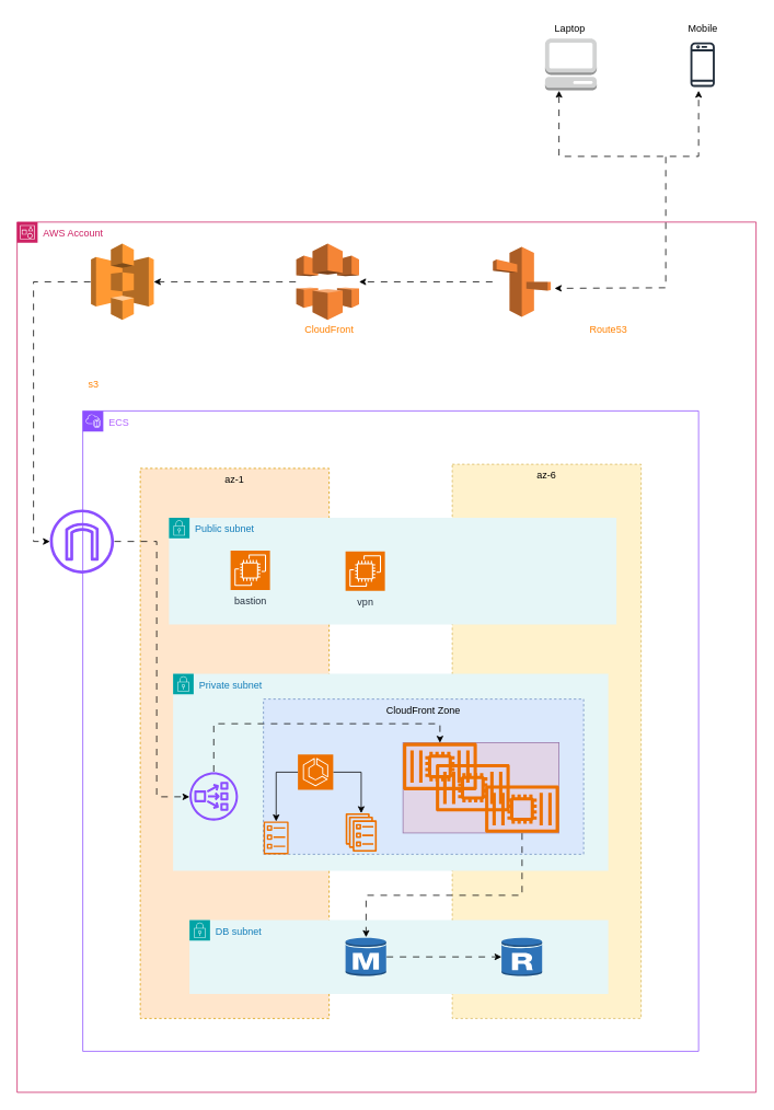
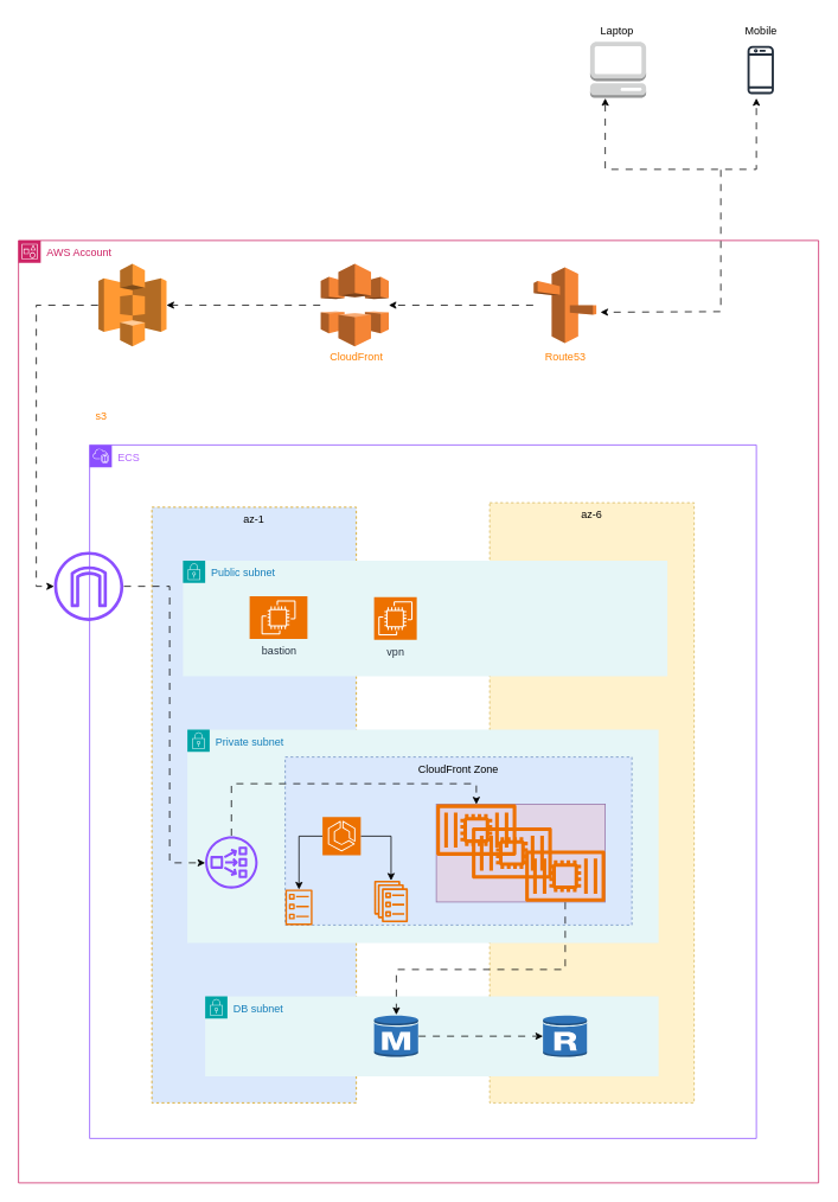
  <mxCell id="0" />
  <mxCell id="1" parent="0" />
  <mxCell id="2" value="AWS Account" style="points=[[0,0],[0.25,0],[0.5,0],[0.75,0],[1,0],[1,0.25],[1,0.5],[1,0.75],[1,1],[0.75,1],[0.5,1],[0.25,1],[0,1],[0,0.75],[0,0.5],[0,0.25]];outlineConnect=0;gradientColor=none;html=1;whiteSpace=wrap;fontSize=12;fontStyle=0;container=1;pointerEvents=0;collapsible=0;recursiveResize=0;shape=mxgraph.aws4.group;grIcon=mxgraph.aws4.group_account;strokeColor=#CD2264;fillColor=none;verticalAlign=top;align=left;spacingLeft=30;fontColor=#CD2264;dashed=0;" vertex="1" parent="1"><mxGeometry x="20" y="270" width="900" height="1060" as="geometry" /></mxCell>
  <mxCell id="3" value="" style="outlineConnect=0;dashed=0;verticalLabelPosition=bottom;verticalAlign=top;align=center;html=1;shape=mxgraph.aws3.s3;fillColor=#FF9933;gradientColor=none;" vertex="1" parent="2"><mxGeometry x="90" y="26.25" width="76.5" height="93" as="geometry" /></mxCell>
  <mxCell id="4" value="" style="outlineConnect=0;dashed=0;verticalLabelPosition=bottom;verticalAlign=top;align=center;html=1;shape=mxgraph.aws3.cloudfront;fillColor=#F58536;gradientColor=none;" vertex="1" parent="2"><mxGeometry x="340" y="26.25" width="76.5" height="93" as="geometry" /></mxCell>
  <mxCell id="5" style="edgeStyle=orthogonalEdgeStyle;rounded=0;orthogonalLoop=1;jettySize=auto;html=1;flowAnimation=1;" edge="1" parent="2" source="6" target="4"><mxGeometry relative="1" as="geometry" /></mxCell>
  <mxCell id="6" value="" style="outlineConnect=0;dashed=0;verticalLabelPosition=bottom;verticalAlign=top;align=center;html=1;shape=mxgraph.aws3.route_53;fillColor=#F58536;gradientColor=none;" vertex="1" parent="2"><mxGeometry x="579.5" y="30" width="70.5" height="85.5" as="geometry" /></mxCell>
- <mxCell id="7" value="&lt;font color=&quot;#ff8000&quot;&gt;Route53&lt;/font&gt;" style="text;html=1;align=center;verticalAlign=middle;resizable=0;points=[];autosize=1;strokeColor=none;fillColor=none;" vertex="1" parent="2"><mxGeometry x="685" y="115.5" width="70" height="30" as="geometry" /></mxCell>
+ <mxCell id="7" value="&lt;font color=&quot;#ff8000&quot;&gt;Route53&lt;/font&gt;" style="text;html=1;align=center;verticalAlign=middle;resizable=0;points=[];autosize=1;strokeColor=none;fillColor=none;" vertex="1" parent="2"><mxGeometry x="580" y="115.5" width="70" height="30" as="geometry" /></mxCell>
  <mxCell id="8" value="&lt;font color=&quot;#ff8000&quot;&gt;CloudFront&lt;/font&gt;" style="text;html=1;align=center;verticalAlign=middle;resizable=0;points=[];autosize=1;strokeColor=none;fillColor=none;" vertex="1" parent="2"><mxGeometry x="340" y="115.5" width="80" height="30" as="geometry" /></mxCell>
  <mxCell id="9" value="&lt;font color=&quot;#ff8000&quot;&gt;s3&lt;/font&gt;" style="text;html=1;align=center;verticalAlign=middle;resizable=0;points=[];autosize=1;strokeColor=none;fillColor=none;" vertex="1" parent="2"><mxGeometry x="73.25" y="183" width="40" height="30" as="geometry" /></mxCell>
  <mxCell id="10" style="edgeStyle=orthogonalEdgeStyle;rounded=0;orthogonalLoop=1;jettySize=auto;html=1;entryX=1;entryY=0.5;entryDx=0;entryDy=0;entryPerimeter=0;flowAnimation=1;" edge="1" parent="2" source="4" target="3"><mxGeometry relative="1" as="geometry" /></mxCell>
  <mxCell id="11" value="&lt;font color=&quot;#b266ff&quot;&gt;ECS&lt;/font&gt;" style="points=[[0,0],[0.25,0],[0.5,0],[0.75,0],[1,0],[1,0.25],[1,0.5],[1,0.75],[1,1],[0.75,1],[0.5,1],[0.25,1],[0,1],[0,0.75],[0,0.5],[0,0.25]];outlineConnect=0;gradientColor=none;html=1;whiteSpace=wrap;fontSize=12;fontStyle=0;container=1;pointerEvents=0;collapsible=0;recursiveResize=0;shape=mxgraph.aws4.group;grIcon=mxgraph.aws4.group_vpc2;strokeColor=#8C4FFF;fillColor=none;verticalAlign=top;align=left;spacingLeft=30;fontColor=#AAB7B8;dashed=0;" vertex="1" parent="1"><mxGeometry x="100" y="500" width="750" height="780" as="geometry" /></mxCell>
- <mxCell id="12" value="az-1" style="fillColor=#ffe6cc;strokeColor=#d79b00;dashed=1;verticalAlign=top;fontStyle=0;whiteSpace=wrap;html=1;" vertex="1" parent="11"><mxGeometry x="70" y="70" width="230" height="670" as="geometry" /></mxCell>
+ <mxCell id="12" value="az-1" style="fillColor=#dae8fc;strokeColor=#d79b00;dashed=1;verticalAlign=top;fontStyle=0;whiteSpace=wrap;html=1;" vertex="1" parent="11"><mxGeometry x="70" y="70" width="230" height="670" as="geometry" /></mxCell>
  <mxCell id="13" value="az-6" style="fillColor=#fff2cc;strokeColor=#d6b656;dashed=1;verticalAlign=top;fontStyle=0;whiteSpace=wrap;html=1;" vertex="1" parent="11"><mxGeometry x="450" y="65" width="230" height="675" as="geometry" /></mxCell>
  <mxCell id="14" value="DB subnet" style="points=[[0,0],[0.25,0],[0.5,0],[0.75,0],[1,0],[1,0.25],[1,0.5],[1,0.75],[1,1],[0.75,1],[0.5,1],[0.25,1],[0,1],[0,0.75],[0,0.5],[0,0.25]];outlineConnect=0;gradientColor=none;html=1;whiteSpace=wrap;fontSize=12;fontStyle=0;container=1;pointerEvents=0;collapsible=0;recursiveResize=0;shape=mxgraph.aws4.group;grIcon=mxgraph.aws4.group_security_group;grStroke=0;strokeColor=#00A4A6;fillColor=#E6F6F7;verticalAlign=top;align=left;spacingLeft=30;fontColor=#147EBA;dashed=0;" vertex="1" parent="11"><mxGeometry x="130" y="620" width="510" height="90" as="geometry" /></mxCell>
  <mxCell id="15" value="" style="outlineConnect=0;dashed=0;verticalLabelPosition=bottom;verticalAlign=top;align=center;html=1;shape=mxgraph.aws3.rds_db_instance;fillColor=#2E73B8;gradientColor=none;" vertex="1" parent="14"><mxGeometry x="190" y="21" width="49.5" height="48" as="geometry" /></mxCell>
  <mxCell id="16" value="Private subnet" style="points=[[0,0],[0.25,0],[0.5,0],[0.75,0],[1,0],[1,0.25],[1,0.5],[1,0.75],[1,1],[0.75,1],[0.5,1],[0.25,1],[0,1],[0,0.75],[0,0.5],[0,0.25]];outlineConnect=0;gradientColor=none;html=1;whiteSpace=wrap;fontSize=12;fontStyle=0;container=1;pointerEvents=0;collapsible=0;recursiveResize=0;shape=mxgraph.aws4.group;grIcon=mxgraph.aws4.group_security_group;grStroke=0;strokeColor=#00A4A6;fillColor=#E6F6F7;verticalAlign=top;align=left;spacingLeft=30;fontColor=#147EBA;dashed=0;" vertex="1" parent="11"><mxGeometry x="110" y="320" width="530" height="240" as="geometry" /></mxCell>
  <mxCell id="17" value="CloudFront Zone" style="fillColor=#dae8fc;strokeColor=#6c8ebf;dashed=1;verticalAlign=top;fontStyle=0;whiteSpace=wrap;html=1;" vertex="1" parent="16"><mxGeometry x="110" y="31" width="390" height="189" as="geometry" /></mxCell>
  <mxCell id="18" style="edgeStyle=orthogonalEdgeStyle;rounded=0;orthogonalLoop=1;jettySize=auto;html=1;" edge="1" parent="16" source="20" target="21"><mxGeometry relative="1" as="geometry" /></mxCell>
  <mxCell id="19" style="edgeStyle=orthogonalEdgeStyle;rounded=0;orthogonalLoop=1;jettySize=auto;html=1;" edge="1" parent="16" source="20" target="22"><mxGeometry relative="1" as="geometry" /></mxCell>
  <mxCell id="20" value="" style="sketch=0;points=[[0,0,0],[0.25,0,0],[0.5,0,0],[0.75,0,0],[1,0,0],[0,1,0],[0.25,1,0],[0.5,1,0],[0.75,1,0],[1,1,0],[0,0.25,0],[0,0.5,0],[0,0.75,0],[1,0.25,0],[1,0.5,0],[1,0.75,0]];outlineConnect=0;fontColor=#232F3E;fillColor=#ED7100;strokeColor=#ffffff;dashed=0;verticalLabelPosition=bottom;verticalAlign=top;align=center;html=1;fontSize=12;fontStyle=0;aspect=fixed;shape=mxgraph.aws4.resourceIcon;resIcon=mxgraph.aws4.ecs;" vertex="1" parent="16"><mxGeometry x="152" y="98.5" width="43" height="43" as="geometry" /></mxCell>
  <mxCell id="21" value="" style="sketch=0;outlineConnect=0;fontColor=#232F3E;gradientColor=none;fillColor=#ED7100;strokeColor=none;dashed=0;verticalLabelPosition=bottom;verticalAlign=top;align=center;html=1;fontSize=12;fontStyle=0;aspect=fixed;pointerEvents=1;shape=mxgraph.aws4.ecs_task;" vertex="1" parent="16"><mxGeometry x="110" y="180" width="30.84" height="40" as="geometry" /></mxCell>
  <mxCell id="22" value="" style="sketch=0;outlineConnect=0;fontColor=#232F3E;gradientColor=none;fillColor=#ED7100;strokeColor=none;dashed=0;verticalLabelPosition=bottom;verticalAlign=top;align=center;html=1;fontSize=12;fontStyle=0;aspect=fixed;pointerEvents=1;shape=mxgraph.aws4.ecs_service;" vertex="1" parent="16"><mxGeometry x="210" y="170" width="38.13" height="46.92" as="geometry" /></mxCell>
  <mxCell id="23" value="" style="rounded=0;whiteSpace=wrap;html=1;fillColor=#e1d5e7;strokeColor=#9673a6;" vertex="1" parent="16"><mxGeometry x="280" y="84.07" width="190" height="110" as="geometry" /></mxCell>
  <mxCell id="24" value="&lt;span style=&quot;color: rgba(0, 0, 0, 0); font-family: monospace; font-size: 0px; text-align: start;&quot;&gt;%3CmxGraphModel%3E%3Croot%3E%3CmxCell%20id%3D%220%22%2F%3E%3CmxCell%20id%3D%221%22%20parent%3D%220%22%2F%3E%3CmxCell%20id%3D%222%22%20value%3D%22%22%20style%3D%22sketch%3D0%3Bpoints%3D%5B%5B0%2C0%2C0%5D%2C%5B0.25%2C0%2C0%5D%2C%5B0.5%2C0%2C0%5D%2C%5B0.75%2C0%2C0%5D%2C%5B1%2C0%2C0%5D%2C%5B0%2C1%2C0%5D%2C%5B0.25%2C1%2C0%5D%2C%5B0.5%2C1%2C0%5D%2C%5B0.75%2C1%2C0%5D%2C%5B1%2C1%2C0%5D%2C%5B0%2C0.25%2C0%5D%2C%5B0%2C0.5%2C0%5D%2C%5B0%2C0.75%2C0%5D%2C%5B1%2C0.25%2C0%5D%2C%5B1%2C0.5%2C0%5D%2C%5B1%2C0.75%2C0%5D%5D%3BoutlineConnect%3D0%3BfontColor%3D%23232F3E%3BfillColor%3D%23ED7100%3BstrokeColor%3D%23ffffff%3Bdashed%3D0%3BverticalLabelPosition%3Dbottom%3BverticalAlign%3Dtop%3Balign%3Dcenter%3Bhtml%3D1%3BfontSize%3D12%3BfontStyle%3D0%3Baspect%3Dfixed%3Bshape%3Dmxgraph.aws4.resourceIcon%3BresIcon%3Dmxgraph.aws4.ec2%3B%22%20vertex%3D%221%22%20parent%3D%221%22%3E%3CmxGeometry%20x%3D%22300%22%20y%3D%22-50%22%20width%3D%2248%22%20height%3D%2248%22%20as%3D%22geometry%22%2F%3E%3C%2FmxCell%3E%3C%2Froot%3E%3C%2FmxGraphModel%3E&lt;/span&gt;" style="sketch=0;outlineConnect=0;fontColor=#232F3E;gradientColor=none;fillColor=#ED7100;strokeColor=none;dashed=0;verticalLabelPosition=bottom;verticalAlign=top;align=center;html=1;fontSize=12;fontStyle=0;aspect=fixed;pointerEvents=1;shape=mxgraph.aws4.container_2;" vertex="1" parent="16"><mxGeometry x="320" y="110" width="90" height="58.13" as="geometry" /></mxCell>
  <mxCell id="25" value="&lt;span style=&quot;color: rgba(0, 0, 0, 0); font-family: monospace; font-size: 0px; text-align: start;&quot;&gt;%3CmxGraphModel%3E%3Croot%3E%3CmxCell%20id%3D%220%22%2F%3E%3CmxCell%20id%3D%221%22%20parent%3D%220%22%2F%3E%3CmxCell%20id%3D%222%22%20value%3D%22%22%20style%3D%22sketch%3D0%3Bpoints%3D%5B%5B0%2C0%2C0%5D%2C%5B0.25%2C0%2C0%5D%2C%5B0.5%2C0%2C0%5D%2C%5B0.75%2C0%2C0%5D%2C%5B1%2C0%2C0%5D%2C%5B0%2C1%2C0%5D%2C%5B0.25%2C1%2C0%5D%2C%5B0.5%2C1%2C0%5D%2C%5B0.75%2C1%2C0%5D%2C%5B1%2C1%2C0%5D%2C%5B0%2C0.25%2C0%5D%2C%5B0%2C0.5%2C0%5D%2C%5B0%2C0.75%2C0%5D%2C%5B1%2C0.25%2C0%5D%2C%5B1%2C0.5%2C0%5D%2C%5B1%2C0.75%2C0%5D%5D%3BoutlineConnect%3D0%3BfontColor%3D%23232F3E%3BfillColor%3D%23ED7100%3BstrokeColor%3D%23ffffff%3Bdashed%3D0%3BverticalLabelPosition%3Dbottom%3BverticalAlign%3Dtop%3Balign%3Dcenter%3Bhtml%3D1%3BfontSize%3D12%3BfontStyle%3D0%3Baspect%3Dfixed%3Bshape%3Dmxgraph.aws4.resourceIcon%3BresIcon%3Dmxgraph.aws4.ec2%3B%22%20vertex%3D%221%22%20parent%3D%221%22%3E%3CmxGeometry%20x%3D%22300%22%20y%3D%22-50%22%20width%3D%2248%22%20height%3D%2248%22%20as%3D%22geometry%22%2F%3E%3C%2FmxCell%3E%3C%2Froot%3E%3C%2FmxGraphModel%3E&lt;/span&gt;" style="sketch=0;outlineConnect=0;fontColor=#232F3E;gradientColor=none;fillColor=#ED7100;strokeColor=none;dashed=0;verticalLabelPosition=bottom;verticalAlign=top;align=center;html=1;fontSize=12;fontStyle=0;aspect=fixed;pointerEvents=1;shape=mxgraph.aws4.container_2;" vertex="1" parent="16"><mxGeometry x="380" y="135.94" width="90" height="58.13" as="geometry" /></mxCell>
  <mxCell id="26" value="&lt;span style=&quot;color: rgba(0, 0, 0, 0); font-family: monospace; font-size: 0px; text-align: start;&quot;&gt;%3CmxGraphModel%3E%3Croot%3E%3CmxCell%20id%3D%220%22%2F%3E%3CmxCell%20id%3D%221%22%20parent%3D%220%22%2F%3E%3CmxCell%20id%3D%222%22%20value%3D%22%22%20style%3D%22sketch%3D0%3Bpoints%3D%5B%5B0%2C0%2C0%5D%2C%5B0.25%2C0%2C0%5D%2C%5B0.5%2C0%2C0%5D%2C%5B0.75%2C0%2C0%5D%2C%5B1%2C0%2C0%5D%2C%5B0%2C1%2C0%5D%2C%5B0.25%2C1%2C0%5D%2C%5B0.5%2C1%2C0%5D%2C%5B0.75%2C1%2C0%5D%2C%5B1%2C1%2C0%5D%2C%5B0%2C0.25%2C0%5D%2C%5B0%2C0.5%2C0%5D%2C%5B0%2C0.75%2C0%5D%2C%5B1%2C0.25%2C0%5D%2C%5B1%2C0.5%2C0%5D%2C%5B1%2C0.75%2C0%5D%5D%3BoutlineConnect%3D0%3BfontColor%3D%23232F3E%3BfillColor%3D%23ED7100%3BstrokeColor%3D%23ffffff%3Bdashed%3D0%3BverticalLabelPosition%3Dbottom%3BverticalAlign%3Dtop%3Balign%3Dcenter%3Bhtml%3D1%3BfontSize%3D12%3BfontStyle%3D0%3Baspect%3Dfixed%3Bshape%3Dmxgraph.aws4.resourceIcon%3BresIcon%3Dmxgraph.aws4.ec2%3B%22%20vertex%3D%221%22%20parent%3D%221%22%3E%3CmxGeometry%20x%3D%22300%22%20y%3D%22-50%22%20width%3D%2248%22%20height%3D%2248%22%20as%3D%22geometry%22%2F%3E%3C%2FmxCell%3E%3C%2Froot%3E%3C%2FmxGraphModel%3E&lt;/span&gt;" style="sketch=0;outlineConnect=0;fontColor=#232F3E;gradientColor=none;fillColor=#ED7100;strokeColor=none;dashed=0;verticalLabelPosition=bottom;verticalAlign=top;align=center;html=1;fontSize=12;fontStyle=0;aspect=fixed;pointerEvents=1;shape=mxgraph.aws4.container_2;" vertex="1" parent="16"><mxGeometry x="280" y="84.07" width="90" height="58.13" as="geometry" /></mxCell>
  <mxCell id="27" value="Public subnet" style="points=[[0,0],[0.25,0],[0.5,0],[0.75,0],[1,0],[1,0.25],[1,0.5],[1,0.75],[1,1],[0.75,1],[0.5,1],[0.25,1],[0,1],[0,0.75],[0,0.5],[0,0.25]];outlineConnect=0;gradientColor=none;html=1;whiteSpace=wrap;fontSize=12;fontStyle=0;container=1;pointerEvents=0;collapsible=0;recursiveResize=0;shape=mxgraph.aws4.group;grIcon=mxgraph.aws4.group_security_group;grStroke=0;strokeColor=#00A4A6;fillColor=#E6F6F7;verticalAlign=top;align=left;spacingLeft=30;fontColor=#147EBA;dashed=0;" vertex="1" parent="11"><mxGeometry x="105" y="130" width="545" height="130" as="geometry" /></mxCell>
  <mxCell id="28" value="vpn" style="sketch=0;points=[[0,0,0],[0.25,0,0],[0.5,0,0],[0.75,0,0],[1,0,0],[0,1,0],[0.25,1,0],[0.5,1,0],[0.75,1,0],[1,1,0],[0,0.25,0],[0,0.5,0],[0,0.75,0],[1,0.25,0],[1,0.5,0],[1,0.75,0]];outlineConnect=0;fontColor=#232F3E;fillColor=#ED7100;strokeColor=#ffffff;dashed=0;verticalLabelPosition=bottom;verticalAlign=top;align=center;html=1;fontSize=12;fontStyle=0;aspect=fixed;shape=mxgraph.aws4.resourceIcon;resIcon=mxgraph.aws4.ec2;" vertex="1" parent="27"><mxGeometry x="215" y="41" width="48" height="48" as="geometry" /></mxCell>
- <mxCell id="29" value="bastion" style="sketch=0;points=[[0,0,0],[0.25,0,0],[0.5,0,0],[0.75,0,0],[1,0,0],[0,1,0],[0.25,1,0],[0.5,1,0],[0.75,1,0],[1,1,0],[0,0.25,0],[0,0.5,0],[0,0.75,0],[1,0.25,0],[1,0.5,0],[1,0.75,0]];outlineConnect=0;fontColor=#232F3E;fillColor=#ED7100;strokeColor=#ffffff;dashed=0;verticalLabelPosition=bottom;verticalAlign=top;align=center;html=1;fontSize=12;fontStyle=0;aspect=fixed;shape=mxgraph.aws4.resourceIcon;resIcon=mxgraph.aws4.ec2;" vertex="1" parent="11"><mxGeometry x="180" y="170" width="48" height="48" as="geometry" /></mxCell>
+ <mxCell id="29" value="bastion" style="sketch=0;points=[[0,0,0],[0.25,0,0],[0.5,0,0],[0.75,0,0],[1,0,0],[0,1,0],[0.25,1,0],[0.5,1,0],[0.75,1,0],[1,1,0],[0,0.25,0],[0,0.5,0],[0,0.75,0],[1,0.25,0],[1,0.5,0],[1,0.75,0]];outlineConnect=0;fontColor=#232F3E;fillColor=#ED7100;strokeColor=#ffffff;dashed=0;verticalLabelPosition=bottom;verticalAlign=top;align=center;html=1;fontSize=12;fontStyle=0;aspect=fixed;shape=mxgraph.aws4.resourceIcon;resIcon=mxgraph.aws4.ec2;" vertex="1" parent="11"><mxGeometry x="180" y="170" width="65" height="48" as="geometry" /></mxCell>
  <mxCell id="30" value="" style="outlineConnect=0;dashed=0;verticalLabelPosition=bottom;verticalAlign=top;align=center;html=1;shape=mxgraph.aws3.rds_db_instance_read_replica;fillColor=#2E73B8;gradientColor=none;" vertex="1" parent="11"><mxGeometry x="510" y="641" width="49.5" height="48" as="geometry" /></mxCell>
  <mxCell id="31" style="edgeStyle=orthogonalEdgeStyle;rounded=0;orthogonalLoop=1;jettySize=auto;html=1;flowAnimation=1;" edge="1" parent="11" source="25" target="15"><mxGeometry relative="1" as="geometry"><Array as="points"><mxPoint x="535" y="590" /><mxPoint x="345" y="590" /></Array></mxGeometry></mxCell>
  <mxCell id="32" style="edgeStyle=orthogonalEdgeStyle;rounded=0;orthogonalLoop=1;jettySize=auto;html=1;entryX=0;entryY=0.5;entryDx=0;entryDy=0;entryPerimeter=0;flowAnimation=1;" edge="1" parent="11" source="15" target="30"><mxGeometry relative="1" as="geometry" /></mxCell>
  <mxCell id="33" value="" style="sketch=0;outlineConnect=0;fontColor=#232F3E;gradientColor=none;fillColor=#8C4FFF;strokeColor=none;dashed=0;verticalLabelPosition=bottom;verticalAlign=top;align=center;html=1;fontSize=12;fontStyle=0;aspect=fixed;pointerEvents=1;shape=mxgraph.aws4.network_load_balancer;" vertex="1" parent="11"><mxGeometry x="130" y="440" width="59" height="59" as="geometry" /></mxCell>
  <mxCell id="34" style="edgeStyle=orthogonalEdgeStyle;rounded=0;orthogonalLoop=1;jettySize=auto;html=1;flowAnimation=1;" edge="1" parent="11" source="33" target="26"><mxGeometry relative="1" as="geometry"><Array as="points"><mxPoint x="435" y="381" /></Array></mxGeometry></mxCell>
  <mxCell id="35" style="edgeStyle=orthogonalEdgeStyle;rounded=0;orthogonalLoop=1;jettySize=auto;html=1;flowAnimation=1;" edge="1" parent="11" source="36" target="33"><mxGeometry relative="1" as="geometry"><Array as="points"><mxPoint x="90" y="159" /><mxPoint x="90" y="470" /></Array></mxGeometry></mxCell>
  <mxCell id="36" value="" style="sketch=0;outlineConnect=0;fontColor=#232F3E;gradientColor=none;fillColor=#8C4FFF;strokeColor=none;dashed=0;verticalLabelPosition=bottom;verticalAlign=top;align=center;html=1;fontSize=12;fontStyle=0;aspect=fixed;pointerEvents=1;shape=mxgraph.aws4.internet_gateway;" vertex="1" parent="11"><mxGeometry x="-40" y="120" width="78" height="78" as="geometry" /></mxCell>
  <mxCell id="37" value="" style="outlineConnect=0;dashed=0;verticalLabelPosition=bottom;verticalAlign=top;align=center;html=1;shape=mxgraph.aws3.management_console;fillColor=#D2D3D3;gradientColor=none;" vertex="1" parent="1"><mxGeometry x="663" y="46.45" width="63" height="63" as="geometry" /></mxCell>
  <mxCell id="38" value="" style="sketch=0;outlineConnect=0;fontColor=#232F3E;gradientColor=none;fillColor=#232F3D;strokeColor=none;dashed=0;verticalLabelPosition=bottom;verticalAlign=top;align=center;html=1;fontSize=12;fontStyle=0;aspect=fixed;pointerEvents=1;shape=mxgraph.aws4.mobile_client;" vertex="1" parent="1"><mxGeometry x="840" y="50" width="29.72" height="56.55" as="geometry" /></mxCell>
  <mxCell id="39" value="Mobile" style="text;html=1;align=center;verticalAlign=middle;resizable=0;points=[];autosize=1;strokeColor=none;fillColor=none;" vertex="1" parent="1"><mxGeometry x="824.86" y="20" width="60" height="30" as="geometry" /></mxCell>
  <mxCell id="40" value="Laptop" style="text;html=1;align=center;verticalAlign=middle;resizable=0;points=[];autosize=1;strokeColor=none;fillColor=none;" vertex="1" parent="1"><mxGeometry x="663" y="20" width="60" height="30" as="geometry" /></mxCell>
  <mxCell id="41" value="" style="endArrow=classic;startArrow=classic;html=1;rounded=0;flowAnimation=1;" edge="1" parent="1"><mxGeometry width="50" height="50" relative="1" as="geometry"><mxPoint x="680" y="110" as="sourcePoint" /><mxPoint x="850" y="110" as="targetPoint" /><Array as="points"><mxPoint x="680" y="160" /><mxPoint x="680" y="190" /><mxPoint x="800" y="190" /><mxPoint x="850" y="190" /></Array></mxGeometry></mxCell>
  <mxCell id="42" value="" style="endArrow=classic;html=1;rounded=0;entryX=1.066;entryY=0.593;entryDx=0;entryDy=0;entryPerimeter=0;flowAnimation=1;" edge="1" parent="1" target="6"><mxGeometry width="50" height="50" relative="1" as="geometry"><mxPoint x="810" y="190" as="sourcePoint" /><mxPoint x="680" y="350" as="targetPoint" /><Array as="points"><mxPoint x="810" y="350" /></Array></mxGeometry></mxCell>
  <mxCell id="43" style="edgeStyle=orthogonalEdgeStyle;rounded=0;orthogonalLoop=1;jettySize=auto;html=1;flowAnimation=1;" edge="1" parent="1" source="3" target="36"><mxGeometry relative="1" as="geometry"><Array as="points"><mxPoint x="40" y="343" /><mxPoint x="40" y="659" /></Array></mxGeometry></mxCell>
